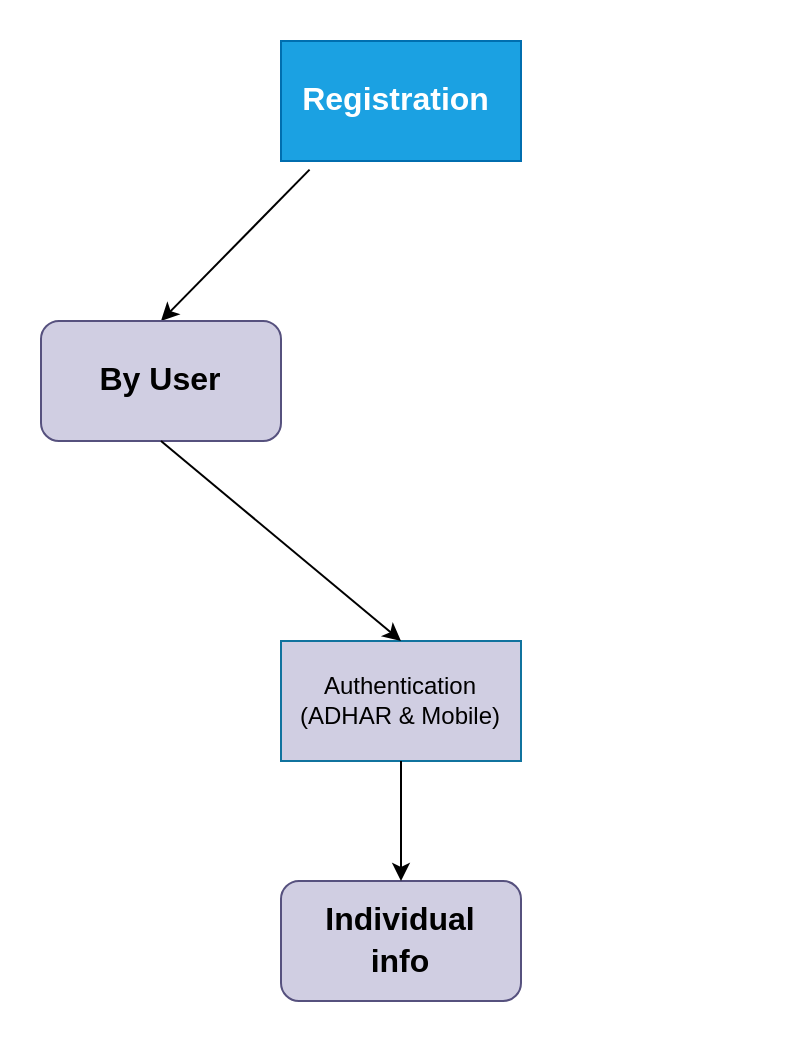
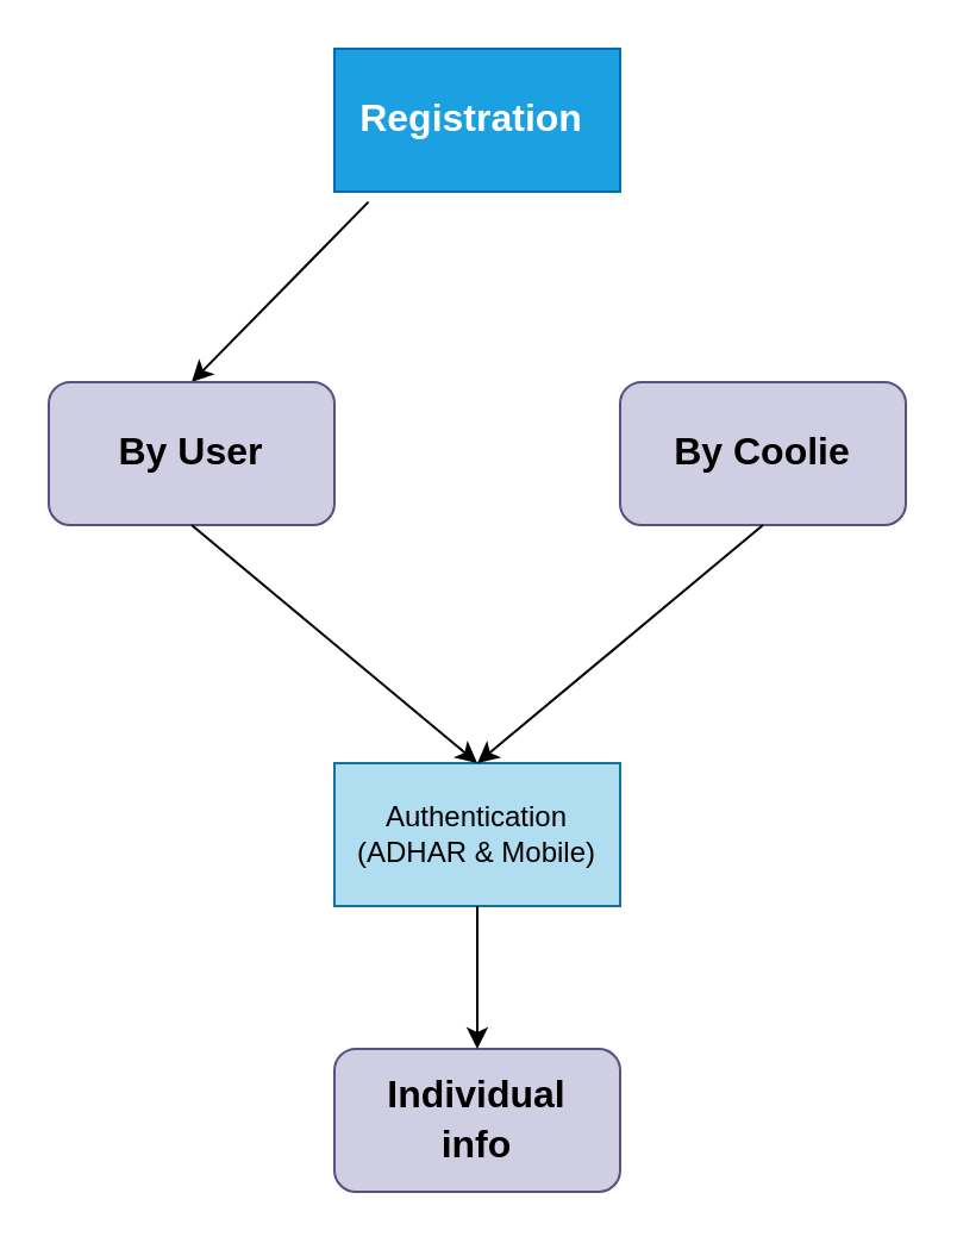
  <mxCell id="0" />
  <mxCell id="1" parent="0" />
  <mxCell id="2" value="&lt;div style=&quot;text-align: justify;&quot;&gt;&lt;b style=&quot;font-size: 16px; font-family: Helvetica; background-color: initial;&quot;&gt;Registration&lt;/b&gt;&lt;span style=&quot;font-size: 16px; font-family: Helvetica; background-color: initial;&quot;&gt;&amp;nbsp;&lt;/span&gt;&lt;/div&gt;" style="whiteSpace=wrap;html=1;fillColor=#1ba1e2;strokeColor=#006EAF;fontColor=#ffffff;fontFamily=Lucida Console;fontSize=17;align=center;rounded=0;" vertex="1" parent="1"><mxGeometry x="140" y="20" width="120" height="60" as="geometry" /></mxCell>
  <mxCell id="3" value="" style="endArrow=classic;html=1;rounded=0;exitX=0.119;exitY=1.072;exitDx=0;exitDy=0;exitPerimeter=0;" edge="1" parent="1" source="2"><mxGeometry width="50" height="50" relative="1" as="geometry"><mxPoint x="170" y="220" as="sourcePoint" /><mxPoint x="80" y="160" as="targetPoint" /></mxGeometry></mxCell>
  <mxCell id="4" value="&lt;div style=&quot;text-align: justify;&quot;&gt;&lt;font face=&quot;Helvetica&quot;&gt;&lt;span style=&quot;font-size: 16px;&quot;&gt;&lt;b&gt;By User&lt;/b&gt;&lt;/span&gt;&lt;/font&gt;&lt;/div&gt;" style="rounded=1;whiteSpace=wrap;html=1;fillColor=#d0cee2;strokeColor=#56517e;fontFamily=Lucida Console;fontSize=17;align=center;" vertex="1" parent="1"><mxGeometry x="20" y="160" width="120" height="60" as="geometry" /></mxCell>
- <mxCell id="6" value="Authentication&lt;div&gt;(ADHAR &amp;amp; Mobile)&lt;/div&gt;" style="rounded=0;whiteSpace=wrap;html=1;fillColor=#d0cee2;strokeColor=#10739e;" vertex="1" parent="1"><mxGeometry x="140" y="320" width="120" height="60" as="geometry" /></mxCell>
+ <mxCell id="5" value="&lt;div style=&quot;text-align: justify;&quot;&gt;&lt;font face=&quot;Helvetica&quot;&gt;&lt;span style=&quot;font-size: 16px;&quot;&gt;&lt;b&gt;By Coolie&lt;/b&gt;&lt;/span&gt;&lt;/font&gt;&lt;/div&gt;" style="rounded=1;whiteSpace=wrap;html=1;fillColor=#d0cee2;strokeColor=#56517e;fontFamily=Lucida Console;fontSize=17;align=center;" vertex="1" parent="1"><mxGeometry x="260" y="160" width="120" height="60" as="geometry" /></mxCell>
+ <mxCell id="6" value="Authentication&lt;div&gt;(ADHAR &amp;amp; Mobile)&lt;/div&gt;" style="rounded=0;whiteSpace=wrap;html=1;fillColor=#b1ddf0;strokeColor=#10739e;" vertex="1" parent="1"><mxGeometry x="140" y="320" width="120" height="60" as="geometry" /></mxCell>
  <mxCell id="7" value="" style="endArrow=classic;html=1;rounded=0;exitX=0.5;exitY=1;exitDx=0;exitDy=0;entryX=0.5;entryY=0;entryDx=0;entryDy=0;" edge="1" parent="1" source="4" target="6"><mxGeometry width="50" height="50" relative="1" as="geometry"><mxPoint x="164" y="94" as="sourcePoint" /><mxPoint x="90" y="170" as="targetPoint" /></mxGeometry></mxCell>
+ <mxCell id="8" value="" style="endArrow=classic;html=1;rounded=0;exitX=0.5;exitY=1;exitDx=0;exitDy=0;entryX=0.5;entryY=0;entryDx=0;entryDy=0;" edge="1" parent="1" source="5" target="6"><mxGeometry width="50" height="50" relative="1" as="geometry"><mxPoint x="174" y="104" as="sourcePoint" /><mxPoint x="100" y="180" as="targetPoint" /></mxGeometry></mxCell>
  <mxCell id="9" value="&lt;div style=&quot;&quot;&gt;&lt;font face=&quot;Helvetica&quot;&gt;&lt;span style=&quot;font-size: 16px;&quot;&gt;&lt;b&gt;Individual&lt;br&gt;info&lt;/b&gt;&lt;/span&gt;&lt;/font&gt;&lt;/div&gt;" style="rounded=1;whiteSpace=wrap;html=1;fillColor=#d0cee2;strokeColor=#56517e;fontFamily=Lucida Console;fontSize=17;align=center;" vertex="1" parent="1"><mxGeometry x="140" y="440" width="120" height="60" as="geometry" /></mxCell>
  <mxCell id="10" value="" style="endArrow=classic;html=1;rounded=0;exitX=0.5;exitY=1;exitDx=0;exitDy=0;entryX=0.5;entryY=0;entryDx=0;entryDy=0;" edge="1" parent="1" source="6" target="9"><mxGeometry width="50" height="50" relative="1" as="geometry"><mxPoint x="330" y="230" as="sourcePoint" /><mxPoint x="210" y="330" as="targetPoint" /></mxGeometry></mxCell>
